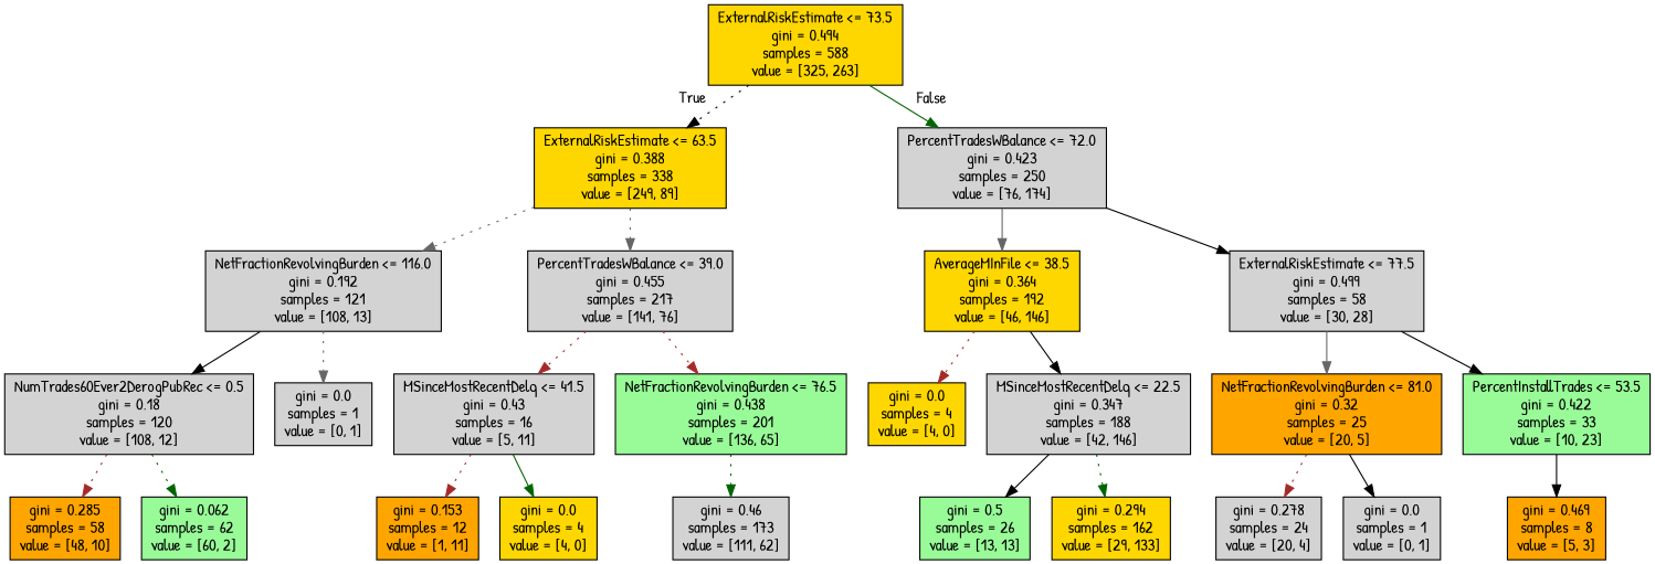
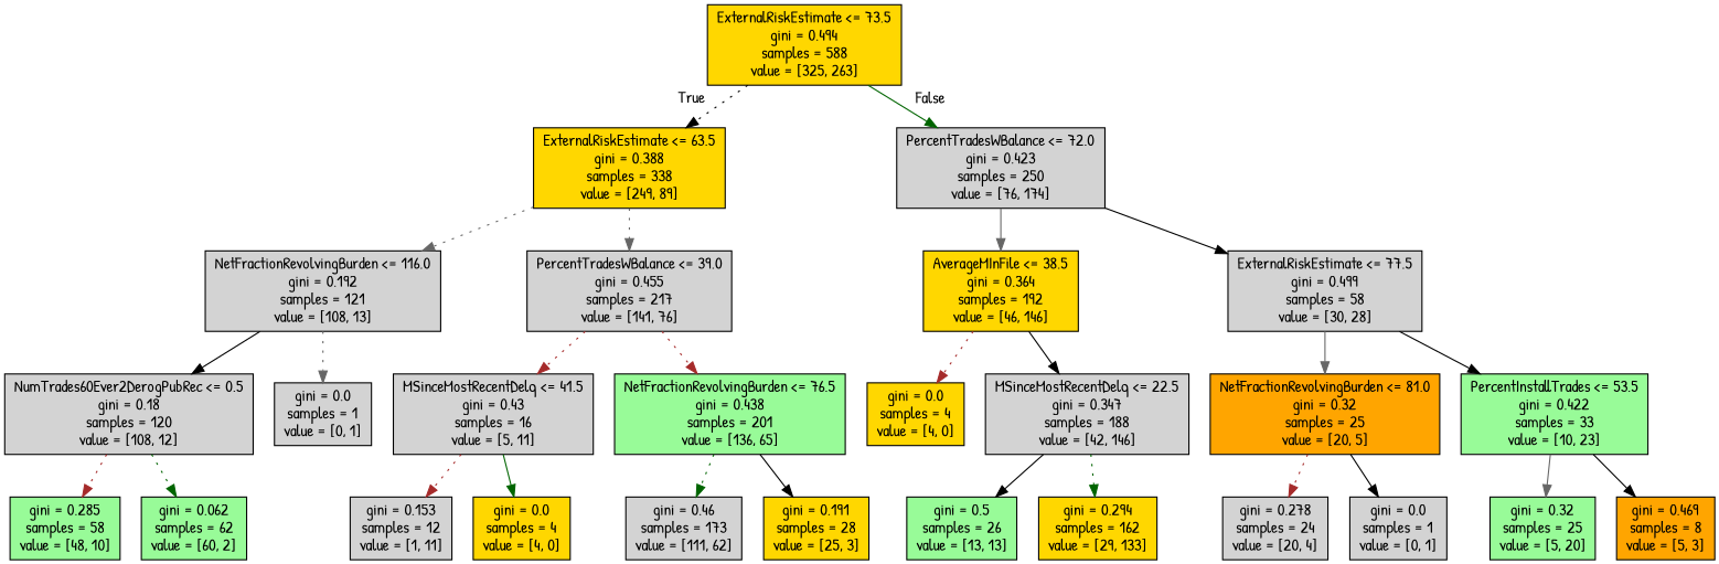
  digraph {
    fontname="Patrick Hand"
    node [fillcolor=lightgrey fontname="Patrick Hand" shape=box style=filled]
    edge [color=black fontname="Patrick Hand" style=dotted]
    n1 [fillcolor=gold label="ExternalRiskEstimate <= 73.5\ngini = 0.494\nsamples = 588\nvalue = [325, 263]"]
    n2 [fillcolor=gold label="ExternalRiskEstimate <= 63.5\ngini = 0.388\nsamples = 338\nvalue = [249, 89]"]
    n3 [label="PercentTradesWBalance <= 72.0\ngini = 0.423\nsamples = 250\nvalue = [76, 174]"]
    n4 [label="NetFractionRevolvingBurden <= 116.0\ngini = 0.192\nsamples = 121\nvalue = [108, 13]"]
    n5 [label="PercentTradesWBalance <= 39.0\ngini = 0.455\nsamples = 217\nvalue = [141, 76]"]
    n6 [fillcolor=gold label="AverageMInFile <= 38.5\ngini = 0.364\nsamples = 192\nvalue = [46, 146]"]
    n7 [label="ExternalRiskEstimate <= 77.5\ngini = 0.499\nsamples = 58\nvalue = [30, 28]"]
    n8 [label="NumTrades60Ever2DerogPubRec <= 0.5\ngini = 0.18\nsamples = 120\nvalue = [108, 12]"]
    n9 [label="gini = 0.0\nsamples = 1\nvalue = [0, 1]"]
    n10 [label="MSinceMostRecentDelq <= 41.5\ngini = 0.43\nsamples = 16\nvalue = [5, 11]"]
    n11 [fillcolor=palegreen label="NetFractionRevolvingBurden <= 76.5\ngini = 0.438\nsamples = 201\nvalue = [136, 65]"]
-   n12 [fillcolor=orange label="gini = 0.285\nsamples = 58\nvalue = [48, 10]"]
+   n12 [fillcolor=palegreen label="gini = 0.285\nsamples = 58\nvalue = [48, 10]"]
    n13 [fillcolor=palegreen label="gini = 0.062\nsamples = 62\nvalue = [60, 2]"]
-   n14 [fillcolor=orange label="gini = 0.153\nsamples = 12\nvalue = [1, 11]"]
+   n14 [label="gini = 0.153\nsamples = 12\nvalue = [1, 11]"]
    n15 [fillcolor=gold label="gini = 0.0\nsamples = 4\nvalue = [4, 0]"]
    n16 [label="gini = 0.46\nsamples = 173\nvalue = [111, 62]"]
+   n17 [fillcolor=gold label="gini = 0.191\nsamples = 28\nvalue = [25, 3]"]
    n18 [fillcolor=gold label="gini = 0.0\nsamples = 4\nvalue = [4, 0]"]
    n19 [label="MSinceMostRecentDelq <= 22.5\ngini = 0.347\nsamples = 188\nvalue = [42, 146]"]
    n20 [fillcolor=orange label="NetFractionRevolvingBurden <= 81.0\ngini = 0.32\nsamples = 25\nvalue = [20, 5]"]
    n21 [fillcolor=palegreen label="PercentInstallTrades <= 53.5\ngini = 0.422\nsamples = 33\nvalue = [10, 23]"]
    n22 [fillcolor=palegreen label="gini = 0.5\nsamples = 26\nvalue = [13, 13]"]
    n23 [fillcolor=gold label="gini = 0.294\nsamples = 162\nvalue = [29, 133]"]
    n24 [label="gini = 0.278\nsamples = 24\nvalue = [20, 4]"]
    n25 [label="gini = 0.0\nsamples = 1\nvalue = [0, 1]"]
+   n26 [fillcolor=palegreen label="gini = 0.32\nsamples = 25\nvalue = [5, 20]"]
    n27 [fillcolor=orange label="gini = 0.469\nsamples = 8\nvalue = [5, 3]"]
    n1 -> n2 [headlabel=True labelangle=45 labeldistance=2.5]
    n1 -> n3 [color=darkgreen headlabel=False labelangle=-45 labeldistance=2.5 style=solid]
    n2 -> n4 [color=gray40]
    n2 -> n5 [color=gray40]
    n3 -> n6 [color=gray40 style=solid]
    n3 -> n7 [style=solid]
    n4 -> n8 [style=solid]
    n4 -> n9 [color=gray40]
    n5 -> n10 [color=brown]
    n5 -> n11 [color=brown]
    n6 -> n18 [color=brown]
    n6 -> n19 [style=solid]
    n7 -> n20 [color=gray40 style=solid]
    n7 -> n21 [style=solid]
    n8 -> n12 [color=brown]
    n8 -> n13 [color=darkgreen]
    n10 -> n14 [color=brown]
    n10 -> n15 [color=darkgreen style=solid]
    n11 -> n16 [color=darkgreen]
+   n11 -> n17 [style=solid]
    n19 -> n22 [style=solid]
    n19 -> n23 [color=darkgreen]
    n20 -> n24 [color=brown]
    n20 -> n25 [style=solid]
+   n21 -> n26 [color=gray40 style=solid]
    n21 -> n27 [style=solid]
  }
